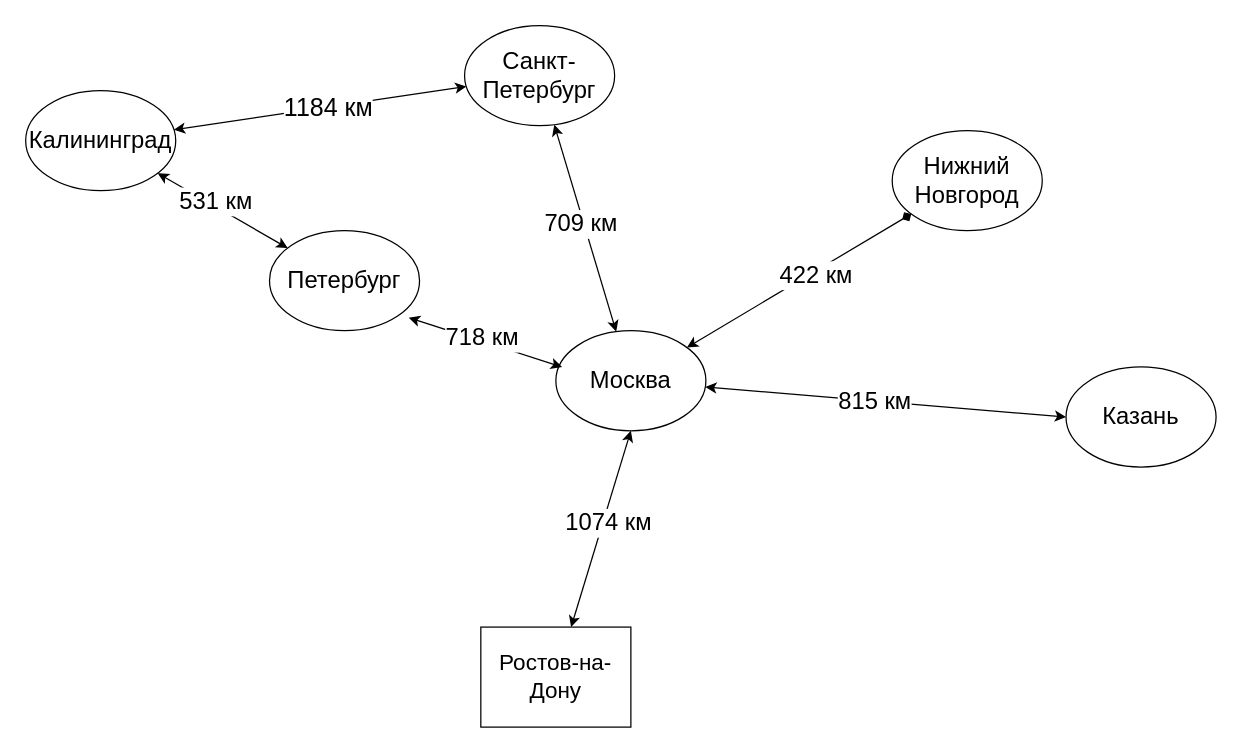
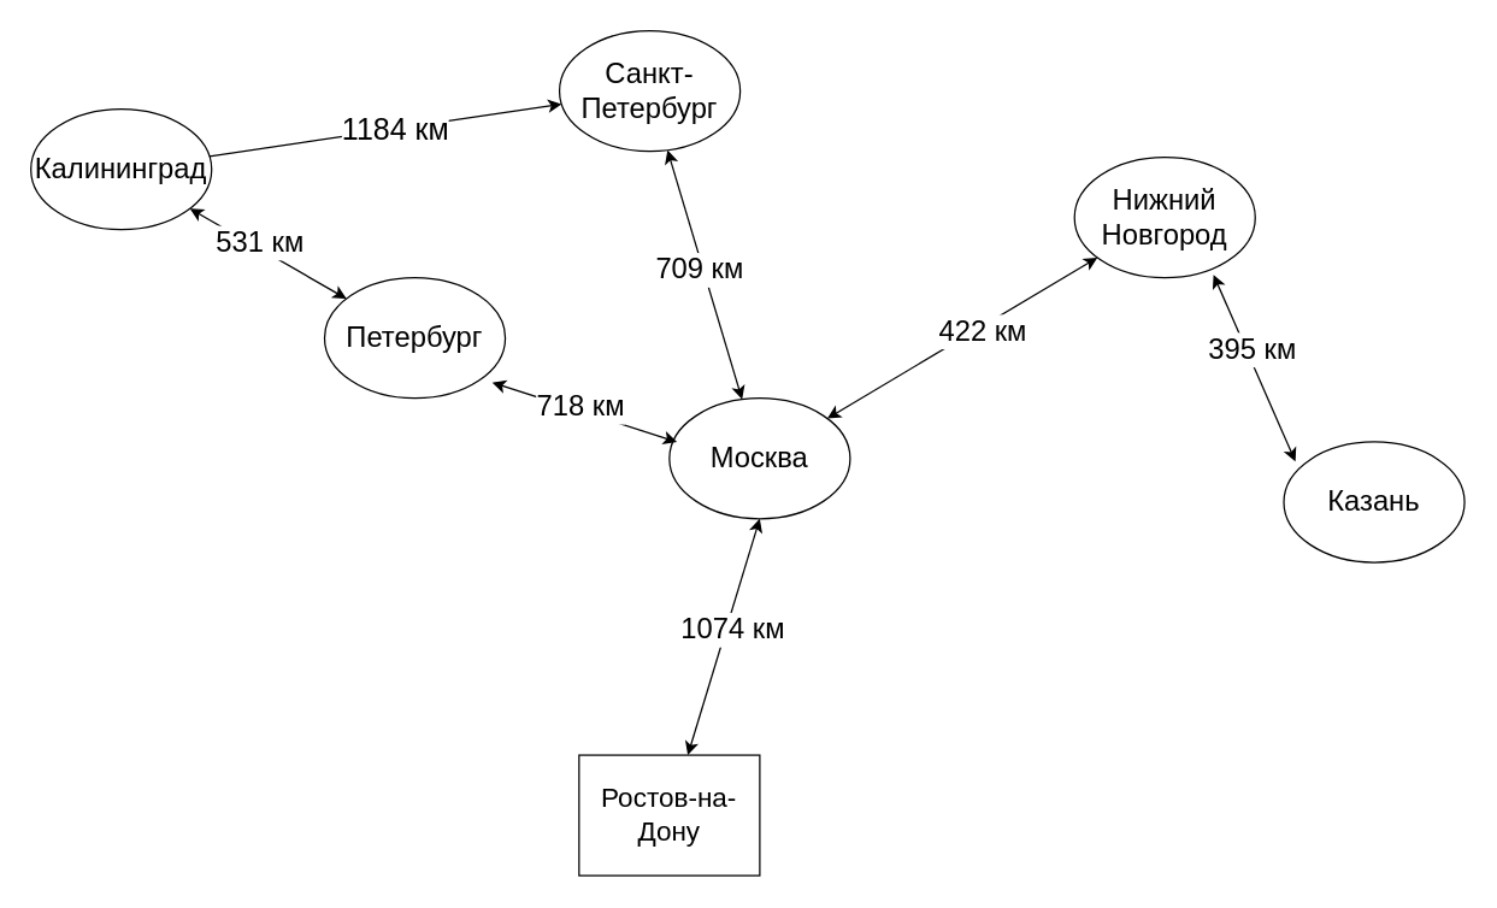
  <mxCell id="0" />
  <mxCell id="1" parent="0" />
  <mxCell id="2" value="&lt;font style=&quot;font-size: 19px;&quot;&gt;Москва&lt;/font&gt;" style="ellipse;whiteSpace=wrap;html=1;" vertex="1" parent="1"><mxGeometry x="444" y="264" width="120" height="80" as="geometry" /></mxCell>
  <mxCell id="3" value="&lt;font style=&quot;&quot;&gt;&lt;font style=&quot;font-size: 19px;&quot;&gt;Санкт-Петербург&lt;/font&gt;&lt;br&gt;&lt;/font&gt;" style="ellipse;whiteSpace=wrap;html=1;" vertex="1" parent="1"><mxGeometry x="371" y="20" width="120" height="80" as="geometry" /></mxCell>
  <mxCell id="4" value="&lt;font style=&quot;font-size: 19px;&quot;&gt;Петербург&lt;/font&gt;" style="ellipse;whiteSpace=wrap;html=1;" vertex="1" parent="1"><mxGeometry x="215" y="184" width="120" height="80" as="geometry" /></mxCell>
  <mxCell id="5" value="&lt;font style=&quot;font-size: 19px;&quot;&gt;Калининград&lt;/font&gt;" style="ellipse;whiteSpace=wrap;html=1;" vertex="1" parent="1"><mxGeometry x="20" y="72" width="120" height="80" as="geometry" /></mxCell>
  <mxCell id="6" value="&lt;font style=&quot;font-size: 19px;&quot;&gt;Казань&lt;/font&gt;" style="ellipse;whiteSpace=wrap;html=1;" vertex="1" parent="1"><mxGeometry x="852" y="293" width="120" height="80" as="geometry" /></mxCell>
  <mxCell id="7" value="&lt;font style=&quot;font-size: 19px;&quot;&gt;Нижний &lt;br&gt;Новгород&lt;/font&gt;" style="ellipse;whiteSpace=wrap;html=1;" vertex="1" parent="1"><mxGeometry x="713" y="104" width="120" height="80" as="geometry" /></mxCell>
  <mxCell id="8" value="&lt;font style=&quot;font-size: 18px;&quot;&gt;Ростов-на-Дону&lt;/font&gt;" style="whiteSpace=wrap;html=1;rounded=0;" vertex="1" parent="1"><mxGeometry x="384" y="501" width="120" height="80" as="geometry" /></mxCell>
  <mxCell id="9" value="" style="endArrow=classic;startArrow=classic;html=1;rounded=0;" edge="1" parent="1" source="5" target="4"><mxGeometry width="50" height="50" relative="1" as="geometry"><mxPoint x="488" y="369" as="sourcePoint" /><mxPoint x="538" y="319" as="targetPoint" /></mxGeometry></mxCell>
  <mxCell id="10" value="&lt;font style=&quot;font-size: 19px;&quot;&gt;531 км&lt;/font&gt;" style="edgeLabel;html=1;align=center;verticalAlign=middle;resizable=0;points=[];" vertex="1" connectable="0" parent="9"><mxGeometry x="-0.146" y="3" relative="1" as="geometry"><mxPoint as="offset" /></mxGeometry></mxCell>
- <mxCell id="11" value="" style="endArrow=classic;startArrow=classic;html=1;rounded=0;" edge="1" parent="1" source="3" target="5"><mxGeometry width="50" height="50" relative="1" as="geometry"><mxPoint x="488" y="369" as="sourcePoint" /><mxPoint x="538" y="319" as="targetPoint" /></mxGeometry></mxCell>
+ <mxCell id="11" value="" style="endArrow=none;startArrow=classic;html=1;rounded=0;" edge="1" parent="1" source="3" target="5"><mxGeometry width="50" height="50" relative="1" as="geometry"><mxPoint x="488" y="369" as="sourcePoint" /><mxPoint x="538" y="319" as="targetPoint" /></mxGeometry></mxCell>
  <mxCell id="12" value="&lt;font style=&quot;font-size: 20px;&quot;&gt;1184&amp;nbsp;км&lt;/font&gt;" style="edgeLabel;html=1;align=center;verticalAlign=middle;resizable=0;points=[];" vertex="1" connectable="0" parent="11"><mxGeometry x="-0.052" y="-1" relative="1" as="geometry"><mxPoint as="offset" /></mxGeometry></mxCell>
  <mxCell id="13" value="" style="endArrow=classic;startArrow=classic;html=1;rounded=0;exitX=0.928;exitY=0.869;exitDx=0;exitDy=0;exitPerimeter=0;" edge="1" parent="1" source="4"><mxGeometry width="50" height="50" relative="1" as="geometry"><mxPoint x="488" y="369" as="sourcePoint" /><mxPoint x="449" y="293" as="targetPoint" /></mxGeometry></mxCell>
  <mxCell id="14" value="&lt;font style=&quot;font-size: 19px;&quot;&gt;718 км&lt;/font&gt;" style="edgeLabel;html=1;align=center;verticalAlign=middle;resizable=0;points=[];" vertex="1" connectable="0" parent="13"><mxGeometry x="-0.065" y="3" relative="1" as="geometry"><mxPoint as="offset" /></mxGeometry></mxCell>
  <mxCell id="15" value="" style="endArrow=classic;startArrow=classic;html=1;rounded=0;" edge="1" parent="1" source="2" target="3"><mxGeometry width="50" height="50" relative="1" as="geometry"><mxPoint x="488" y="369" as="sourcePoint" /><mxPoint x="538" y="319" as="targetPoint" /></mxGeometry></mxCell>
  <mxCell id="16" value="&lt;font style=&quot;font-size: 19px;&quot;&gt;709 км&lt;/font&gt;" style="edgeLabel;html=1;align=center;verticalAlign=middle;resizable=0;points=[];" vertex="1" connectable="0" parent="15"><mxGeometry x="0.059" y="2" relative="1" as="geometry"><mxPoint x="-1" as="offset" /></mxGeometry></mxCell>
  <mxCell id="17" value="" style="endArrow=classic;startArrow=classic;html=1;rounded=0;entryX=0.5;entryY=1;entryDx=0;entryDy=0;" edge="1" parent="1" source="8" target="2"><mxGeometry width="50" height="50" relative="1" as="geometry"><mxPoint x="488" y="369" as="sourcePoint" /><mxPoint x="538" y="319" as="targetPoint" /></mxGeometry></mxCell>
  <mxCell id="18" value="&lt;font style=&quot;font-size: 19px;&quot;&gt;1074 км&lt;/font&gt;" style="edgeLabel;html=1;align=center;verticalAlign=middle;resizable=0;points=[];" vertex="1" connectable="0" parent="17"><mxGeometry x="0.08" y="-4" relative="1" as="geometry"><mxPoint as="offset" /></mxGeometry></mxCell>
- <mxCell id="19" value="" style="endArrow=classic;startArrow=classic;html=1;rounded=0;entryX=0;entryY=0.5;entryDx=0;entryDy=0;" edge="1" parent="1" source="2" target="6"><mxGeometry width="50" height="50" relative="1" as="geometry"><mxPoint x="566" y="319" as="sourcePoint" /><mxPoint x="538" y="293" as="targetPoint" /></mxGeometry></mxCell>
- <mxCell id="20" value="&lt;font style=&quot;font-size: 19px;&quot;&gt;815 км&lt;/font&gt;" style="edgeLabel;html=1;align=center;verticalAlign=middle;resizable=0;points=[];" vertex="1" connectable="0" parent="19"><mxGeometry x="-0.059" relative="1" as="geometry"><mxPoint x="-1" as="offset" /></mxGeometry></mxCell>
- <mxCell id="21" value="" style="endArrow=diamond;startArrow=classic;html=1;rounded=0;" edge="1" parent="1" source="2" target="7"><mxGeometry width="50" height="50" relative="1" as="geometry"><mxPoint x="488" y="343" as="sourcePoint" /><mxPoint x="538" y="293" as="targetPoint" /></mxGeometry></mxCell>
+ <mxCell id="21" value="" style="endArrow=classic;startArrow=classic;html=1;rounded=0;" edge="1" parent="1" source="2" target="7"><mxGeometry width="50" height="50" relative="1" as="geometry"><mxPoint x="488" y="343" as="sourcePoint" /><mxPoint x="538" y="293" as="targetPoint" /></mxGeometry></mxCell>
  <mxCell id="22" value="&lt;font style=&quot;font-size: 19px;&quot;&gt;422 км&lt;/font&gt;" style="edgeLabel;html=1;align=center;verticalAlign=middle;resizable=0;points=[];" vertex="1" connectable="0" parent="21"><mxGeometry x="0.132" y="-3" relative="1" as="geometry"><mxPoint as="offset" /></mxGeometry></mxCell>
+ <mxCell id="23" value="" style="endArrow=classic;startArrow=classic;html=1;rounded=0;entryX=0.769;entryY=0.975;entryDx=0;entryDy=0;entryPerimeter=0;exitX=0.064;exitY=0.163;exitDx=0;exitDy=0;exitPerimeter=0;" edge="1" parent="1" source="6" target="7"><mxGeometry width="50" height="50" relative="1" as="geometry"><mxPoint x="488" y="343" as="sourcePoint" /><mxPoint x="538" y="293" as="targetPoint" /></mxGeometry></mxCell>
+ <mxCell id="24" value="&lt;font style=&quot;font-size: 19px;&quot;&gt;395 км&lt;br&gt;&lt;/font&gt;" style="edgeLabel;html=1;align=center;verticalAlign=middle;resizable=0;points=[];" vertex="1" connectable="0" parent="23"><mxGeometry x="0.188" y="-2" relative="1" as="geometry"><mxPoint x="1" as="offset" /></mxGeometry></mxCell>
